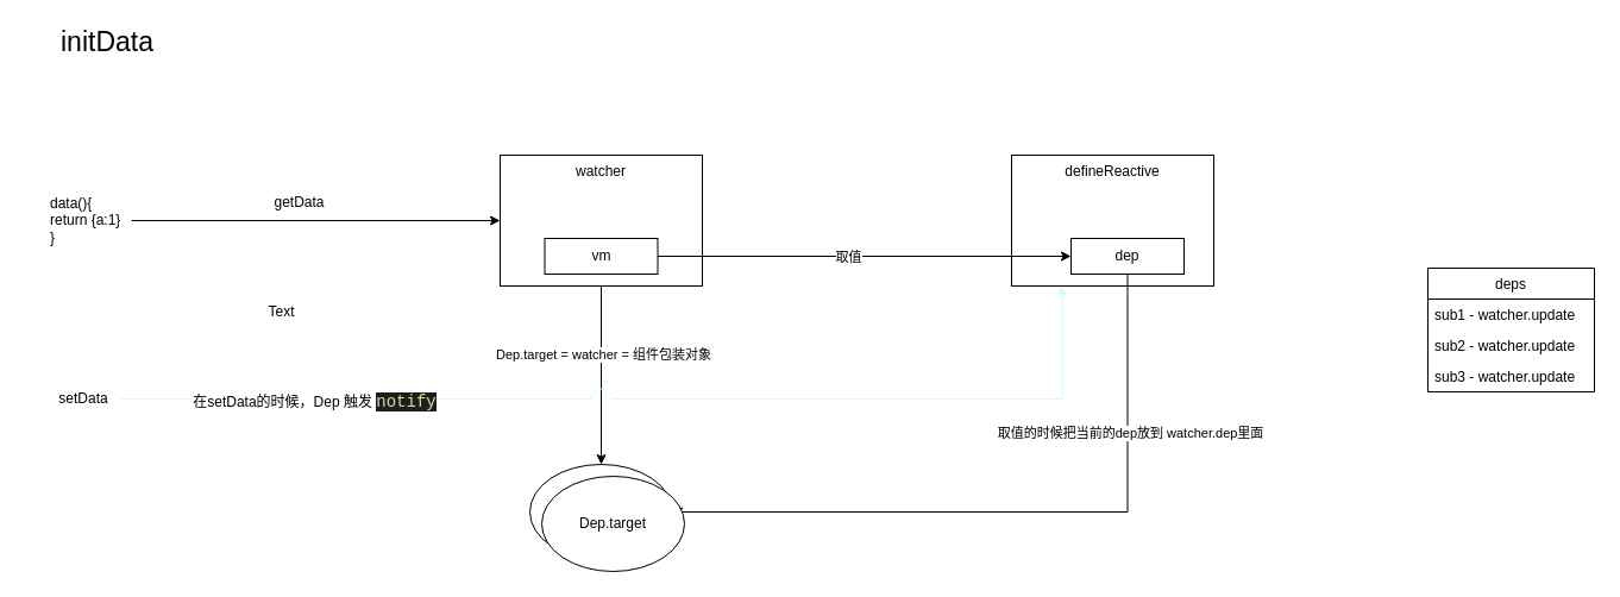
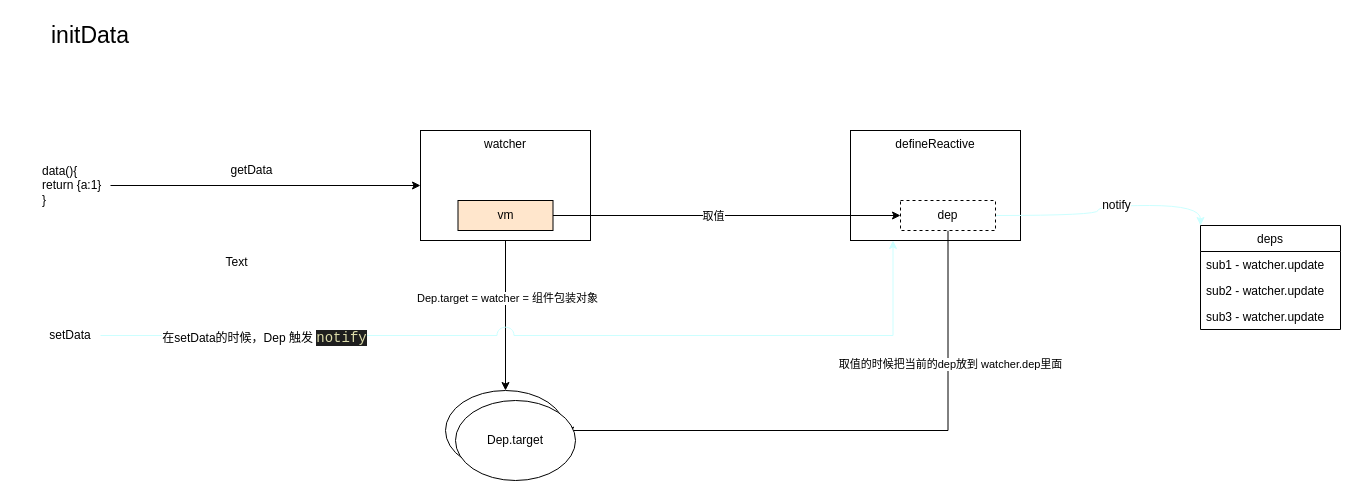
  <mxCell id="0" />
  <mxCell id="1" parent="0" />
  <mxCell id="2" value="defineReactive" style="rounded=0;whiteSpace=wrap;html=1;verticalAlign=top;comic=0;" vertex="1" parent="1"><mxGeometry x="850" y="130" width="170" height="110" as="geometry" /></mxCell>
  <mxCell id="3" style="edgeStyle=orthogonalEdgeStyle;rounded=0;orthogonalLoop=1;jettySize=auto;html=1;exitX=0.5;exitY=1;exitDx=0;exitDy=0;entryX=1;entryY=0.5;entryDx=0;entryDy=0;comic=0;" edge="1" parent="1" source="7" target="14"><mxGeometry relative="1" as="geometry" /></mxCell>
  <mxCell id="4" value="取值的时候把当前的dep放到 watcher.dep里面" style="edgeLabel;html=1;align=center;verticalAlign=middle;resizable=0;points=[];" vertex="1" connectable="0" parent="3"><mxGeometry x="-0.544" y="2" relative="1" as="geometry"><mxPoint as="offset" /></mxGeometry></mxCell>
- <mxCell id="7" value="dep" style="rounded=0;whiteSpace=wrap;html=1;comic=0;" vertex="1" parent="1"><mxGeometry x="900" y="200" width="95" height="30" as="geometry" /></mxCell>
+ <mxCell id="5" value="" style="edgeStyle=orthogonalEdgeStyle;curved=1;comic=0;jumpStyle=arc;jumpSize=17;orthogonalLoop=1;jettySize=auto;html=1;shadow=0;strokeColor=#CCFFFF;fontSize=12;entryX=0;entryY=0;entryDx=0;entryDy=0;" edge="1" parent="1" source="7" target="24"><mxGeometry relative="1" as="geometry"><mxPoint x="1120" y="215" as="targetPoint" /></mxGeometry></mxCell>
+ <mxCell id="6" value="notify" style="edgeLabel;html=1;align=center;verticalAlign=middle;resizable=0;points=[];fontSize=12;" vertex="1" connectable="0" parent="5"><mxGeometry x="0.108" y="1" relative="1" as="geometry"><mxPoint as="offset" /></mxGeometry></mxCell>
+ <mxCell id="7" value="dep" style="rounded=0;whiteSpace=wrap;html=1;comic=0;dashed=1;" vertex="1" parent="1"><mxGeometry x="900" y="200" width="95" height="30" as="geometry" /></mxCell>
  <mxCell id="8" style="edgeStyle=orthogonalEdgeStyle;rounded=0;orthogonalLoop=1;jettySize=auto;html=1;exitX=0.5;exitY=1;exitDx=0;exitDy=0;entryX=0.5;entryY=0;entryDx=0;entryDy=0;comic=0;jumpStyle=gap;" edge="1" parent="1" source="10" target="14"><mxGeometry relative="1" as="geometry" /></mxCell>
  <mxCell id="9" value="Dep.target = watcher = 组件包装对象" style="edgeLabel;html=1;align=center;verticalAlign=middle;resizable=0;points=[];" vertex="1" connectable="0" parent="8"><mxGeometry x="-0.242" y="1" relative="1" as="geometry"><mxPoint as="offset" /></mxGeometry></mxCell>
  <mxCell id="10" value="watcher" style="rounded=0;whiteSpace=wrap;html=1;verticalAlign=top;shadow=0;comic=0;" vertex="1" parent="1"><mxGeometry x="420" y="130" width="170" height="110" as="geometry" /></mxCell>
  <mxCell id="11" style="edgeStyle=orthogonalEdgeStyle;rounded=0;orthogonalLoop=1;jettySize=auto;html=1;exitX=1;exitY=0.5;exitDx=0;exitDy=0;entryX=0;entryY=0.5;entryDx=0;entryDy=0;" edge="1" parent="1" source="13" target="7"><mxGeometry relative="1" as="geometry" /></mxCell>
  <mxCell id="12" value="取值" style="edgeLabel;html=1;align=center;verticalAlign=middle;resizable=0;points=[];" vertex="1" connectable="0" parent="11"><mxGeometry x="-0.081" relative="1" as="geometry"><mxPoint as="offset" /></mxGeometry></mxCell>
- <mxCell id="13" value="vm" style="rounded=0;whiteSpace=wrap;html=1;shadow=0;comic=0;" vertex="1" parent="1"><mxGeometry x="457.5" y="200" width="95" height="30" as="geometry" /></mxCell>
+ <mxCell id="13" value="vm" style="rounded=0;whiteSpace=wrap;html=1;shadow=0;comic=0;fillColor=#ffe6cc;" vertex="1" parent="1"><mxGeometry x="457.5" y="200" width="95" height="30" as="geometry" /></mxCell>
  <mxCell id="14" value="Dep.target" style="ellipse;whiteSpace=wrap;html=1;shadow=0;" vertex="1" parent="1"><mxGeometry x="445" y="390" width="120" height="80" as="geometry" /></mxCell>
  <mxCell id="15" value="data(){&lt;br&gt;return {a:1}&lt;br&gt;}" style="rounded=0;whiteSpace=wrap;html=1;shadow=0;align=left;strokeColor=none;fillColor=none;" vertex="1" parent="1"><mxGeometry x="40" y="155" width="70" height="60" as="geometry" /></mxCell>
  <mxCell id="16" value="initData" style="text;html=1;strokeColor=none;fillColor=none;align=center;verticalAlign=middle;whiteSpace=wrap;rounded=0;shadow=0;fontSize=23;" vertex="1" parent="1"><mxGeometry x="20" y="20" width="140" height="30" as="geometry" /></mxCell>
  <mxCell id="17" style="edgeStyle=orthogonalEdgeStyle;rounded=0;orthogonalLoop=1;jettySize=auto;html=1;fontSize=12;entryX=0;entryY=0.5;entryDx=0;entryDy=0;comic=0;" edge="1" parent="1" source="15" target="10"><mxGeometry relative="1" as="geometry"><mxPoint x="145" y="300" as="sourcePoint" /><mxPoint x="320" y="185" as="targetPoint" /></mxGeometry></mxCell>
  <mxCell id="18" value="&lt;span&gt;getData&lt;/span&gt;" style="edgeLabel;html=1;align=center;verticalAlign=middle;resizable=0;points=[];fontSize=12;" vertex="1" connectable="0" parent="17"><mxGeometry x="-0.248" y="31" relative="1" as="geometry"><mxPoint x="23.14" y="15.97" as="offset" /></mxGeometry></mxCell>
  <mxCell id="19" style="edgeStyle=orthogonalEdgeStyle;rounded=0;orthogonalLoop=1;jettySize=auto;html=1;exitX=1;exitY=0.5;exitDx=0;exitDy=0;entryX=0.25;entryY=1;entryDx=0;entryDy=0;fontSize=12;strokeColor=#CCFFFF;shadow=0;comic=0;jumpStyle=arc;jumpSize=17;" edge="1" parent="1" source="21" target="2"><mxGeometry relative="1" as="geometry" /></mxCell>
  <mxCell id="20" value="在setData的时候，Dep 触发&amp;nbsp;&lt;span style=&quot;color: rgb(220 , 220 , 170) ; background-color: rgb(30 , 30 , 30) ; font-family: &amp;#34;consolas&amp;#34; , &amp;#34;courier new&amp;#34; , monospace ; font-size: 14px&quot;&gt;notify&lt;/span&gt;" style="edgeLabel;html=1;align=center;verticalAlign=middle;resizable=0;points=[];fontSize=12;" vertex="1" connectable="0" parent="19"><mxGeometry x="-0.633" y="-2" relative="1" as="geometry"><mxPoint as="offset" /></mxGeometry></mxCell>
  <mxCell id="21" value="setData" style="text;html=1;strokeColor=none;fillColor=none;align=center;verticalAlign=middle;whiteSpace=wrap;rounded=0;shadow=0;fontSize=12;" vertex="1" parent="1"><mxGeometry x="40" y="325" width="60" height="20" as="geometry" /></mxCell>
  <mxCell id="22" value="Text" style="text;html=1;align=center;verticalAlign=middle;resizable=0;points=[];autosize=1;fontSize=12;" vertex="1" parent="1"><mxGeometry x="216" y="252" width="40" height="20" as="geometry" /></mxCell>
  <mxCell id="23" value="Dep.target" style="ellipse;whiteSpace=wrap;html=1;shadow=0;" vertex="1" parent="1"><mxGeometry x="455" y="400" width="120" height="80" as="geometry" /></mxCell>
  <mxCell id="24" value="deps" style="swimlane;fontStyle=0;childLayout=stackLayout;horizontal=1;startSize=26;fillColor=none;horizontalStack=0;resizeParent=1;resizeParentMax=0;resizeLast=0;collapsible=1;marginBottom=0;shadow=0;comic=0;fontSize=12;align=center;" vertex="1" parent="1"><mxGeometry x="1200" y="225" width="140" height="104" as="geometry"><mxRectangle x="840" y="397" width="90" height="26" as="alternateBounds" /></mxGeometry></mxCell>
  <mxCell id="25" value="sub1 - watcher.update" style="text;strokeColor=none;fillColor=none;align=left;verticalAlign=top;spacingLeft=4;spacingRight=4;overflow=hidden;rotatable=0;points=[[0,0.5],[1,0.5]];portConstraint=eastwest;" vertex="1" parent="24"><mxGeometry y="26" width="140" height="26" as="geometry" /></mxCell>
  <mxCell id="26" value="sub2 - watcher.update" style="text;strokeColor=none;fillColor=none;align=left;verticalAlign=top;spacingLeft=4;spacingRight=4;overflow=hidden;rotatable=0;points=[[0,0.5],[1,0.5]];portConstraint=eastwest;" vertex="1" parent="24"><mxGeometry y="52" width="140" height="26" as="geometry" /></mxCell>
  <mxCell id="27" value="sub3 - watcher.update" style="text;strokeColor=none;fillColor=none;align=left;verticalAlign=top;spacingLeft=4;spacingRight=4;overflow=hidden;rotatable=0;points=[[0,0.5],[1,0.5]];portConstraint=eastwest;" vertex="1" parent="24"><mxGeometry y="78" width="140" height="26" as="geometry" /></mxCell>
